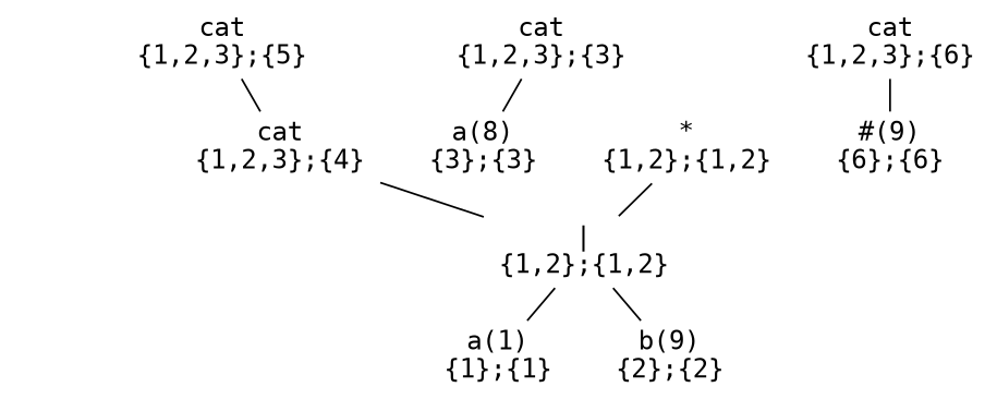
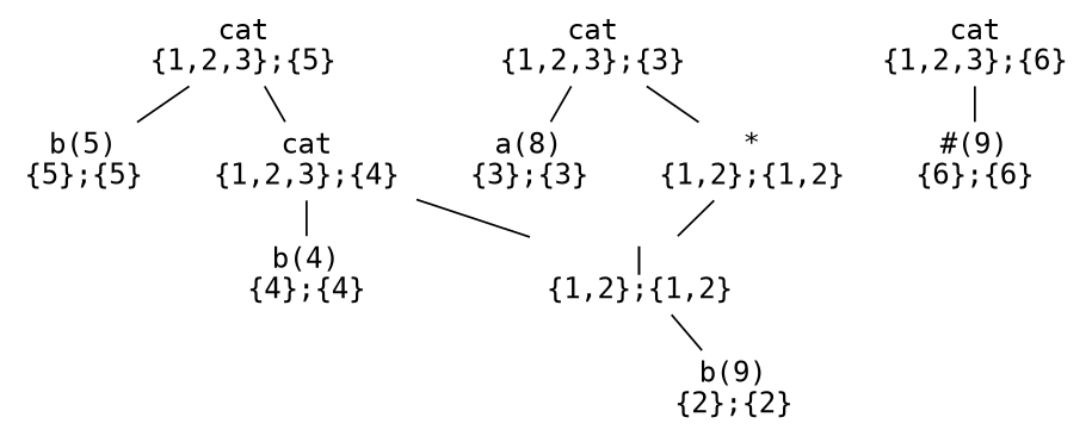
  graph {
    ordering=out
    ranksep=0.25
    node [fontname=Consolas shape=none]
    edge [fontname=Consolas]
-   n1 [label="a(1)\n{1};{1}"]
    n2 [label="b(9)\n{2};{2}"]
    n3 [label="a(8)\n{3};{3}"]
+   n4 [label="b(4)\n{4};{4}"]
+   n5 [label="b(5)\n{5};{5}"]
    n6 [label="#(9)\n{6};{6}"]
    n7 [label="cat\n{1,2,3};{6}"]
    n8 [label="cat\n{1,2,3};{5}"]
    n9 [label="cat\n{1,2,3};{4}"]
    n10 [label="|\n{1,2};{1,2}"]
    n11 [label="cat\n{1,2,3};{3}"]
    n12 [label="*\n{1,2};{1,2}"]
    n7 -- n6
+   n8 -- n5
    n8 -- n9
+   n9 -- n4
    n9 -- n10
-   n10 -- n1
    n10 -- n2
    n11 -- n3
+   n11 -- n12
    n12 -- n10
  }
